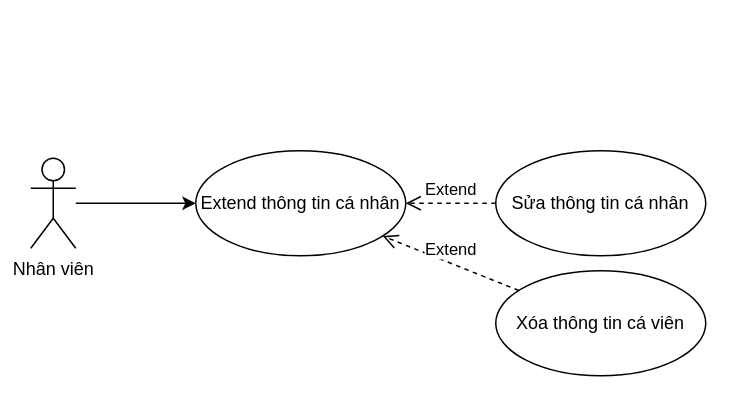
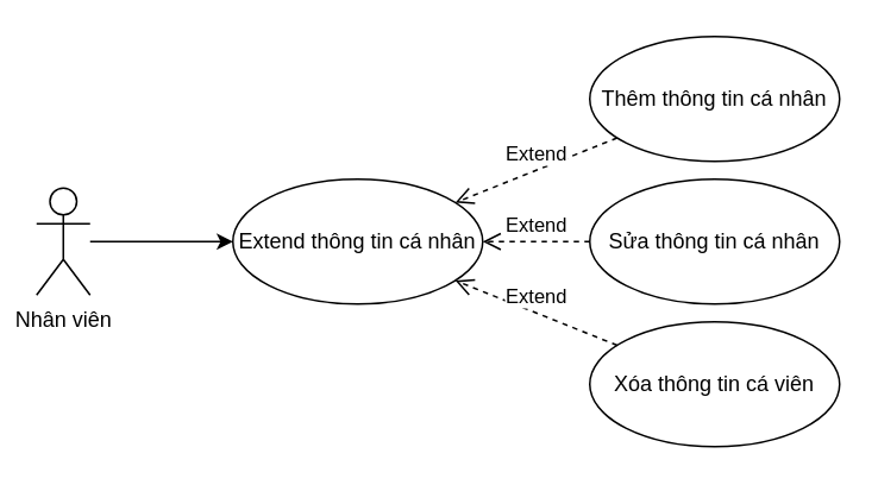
  <mxCell id="0" />
  <mxCell id="1" parent="0" />
  <mxCell id="2" style="edgeStyle=orthogonalEdgeStyle;rounded=0;orthogonalLoop=1;jettySize=auto;html=1;" parent="1" source="3" target="4" edge="1"><mxGeometry relative="1" as="geometry" /></mxCell>
  <mxCell id="3" value="Nhân viên" style="shape=umlActor;verticalLabelPosition=bottom;verticalAlign=top;html=1;outlineConnect=0;" parent="1" vertex="1"><mxGeometry x="20" y="105" width="30" height="60" as="geometry" /></mxCell>
  <mxCell id="4" value="Extend thông tin cá nhân" style="ellipse;whiteSpace=wrap;html=1;" parent="1" vertex="1"><mxGeometry x="130" y="100" width="140" height="70" as="geometry" /></mxCell>
  <mxCell id="5" value="" style="group" parent="1" vertex="1" connectable="0"><mxGeometry x="330" y="20" width="140" height="230" as="geometry" /></mxCell>
  <mxCell id="6" value="Xóa thông tin cá viên" style="ellipse;whiteSpace=wrap;html=1;" parent="5" vertex="1"><mxGeometry y="160" width="140" height="70" as="geometry" /></mxCell>
  <mxCell id="7" value="Sửa thông tin cá nhân" style="ellipse;whiteSpace=wrap;html=1;" parent="5" vertex="1"><mxGeometry y="80" width="140" height="70" as="geometry" /></mxCell>
+ <mxCell id="8" value="Thêm thông tin cá nhân" style="ellipse;whiteSpace=wrap;html=1;" parent="5" vertex="1"><mxGeometry width="140" height="70" as="geometry" /></mxCell>
+ <mxCell id="9" value="Extend" style="html=1;verticalAlign=bottom;endArrow=open;dashed=1;endSize=8;curved=0;rounded=0;" parent="1" source="8" target="4" edge="1"><mxGeometry x="0.003" relative="1" as="geometry"><mxPoint x="410" y="175" as="sourcePoint" /><mxPoint x="330" y="175" as="targetPoint" /><mxPoint as="offset" /></mxGeometry></mxCell>
  <mxCell id="10" value="Extend" style="html=1;verticalAlign=bottom;endArrow=open;dashed=1;endSize=8;curved=0;rounded=0;" parent="1" source="7" target="4" edge="1"><mxGeometry relative="1" as="geometry"><mxPoint x="354" y="91" as="sourcePoint" /><mxPoint x="266" y="124" as="targetPoint" /><mxPoint as="offset" /></mxGeometry></mxCell>
  <mxCell id="11" value="Extend" style="html=1;verticalAlign=bottom;endArrow=open;dashed=1;endSize=8;curved=0;rounded=0;" parent="1" source="6" target="4" edge="1"><mxGeometry relative="1" as="geometry"><mxPoint x="340" y="148" as="sourcePoint" /><mxPoint x="280" y="147" as="targetPoint" /></mxGeometry></mxCell>
